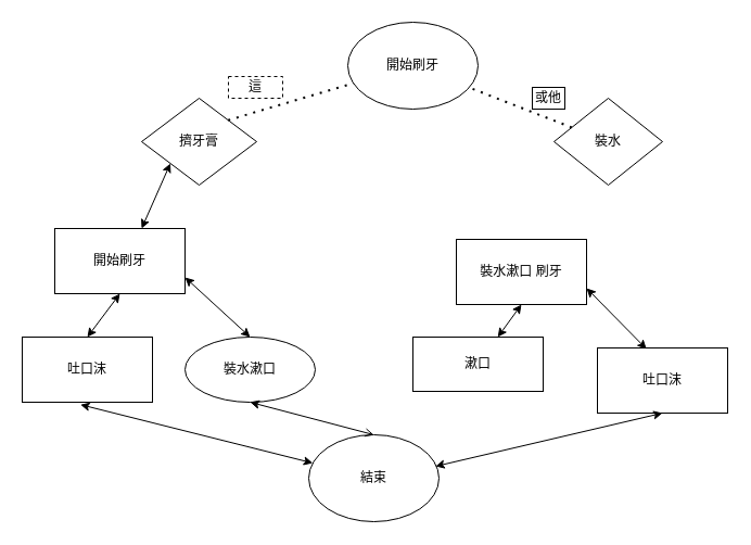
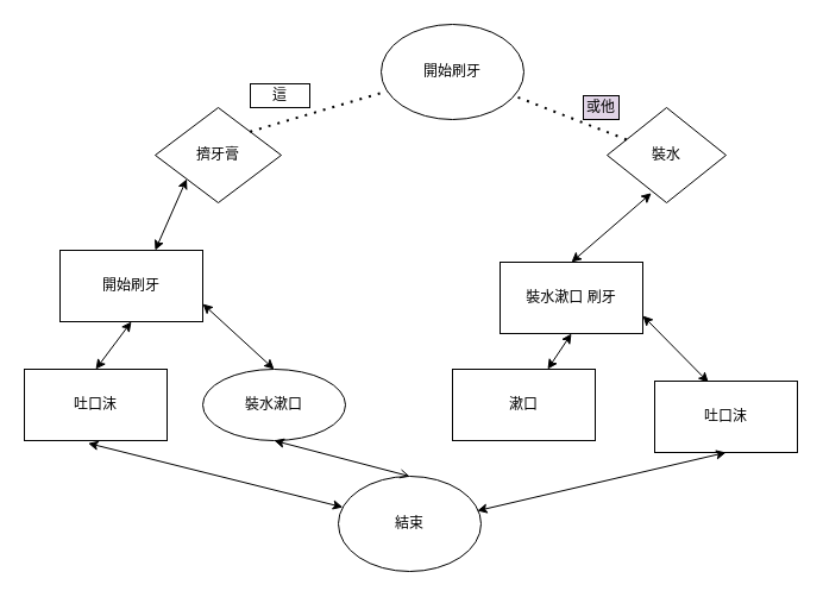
  <mxCell id="0" />
  <mxCell id="1" parent="0" />
  <mxCell id="2" value="開始刷牙" style="ellipse;whiteSpace=wrap;html=1;" vertex="1" parent="1"><mxGeometry x="320" y="20" width="120" height="80" as="geometry" /></mxCell>
  <mxCell id="3" value="擠牙膏" style="rhombus;whiteSpace=wrap;html=1;" vertex="1" parent="1"><mxGeometry x="130" y="90" width="106" height="80" as="geometry" /></mxCell>
  <mxCell id="4" value="" style="endArrow=none;dashed=1;html=1;dashPattern=1 3;strokeWidth=2;rounded=0;" edge="1" parent="1" source="3" target="2"><mxGeometry width="50" height="50" relative="1" as="geometry"><mxPoint x="380" y="370" as="sourcePoint" /><mxPoint x="430" y="320" as="targetPoint" /><Array as="points"><mxPoint x="210" y="110" /></Array></mxGeometry></mxCell>
  <mxCell id="5" value="裝水" style="rhombus;whiteSpace=wrap;html=1;" vertex="1" parent="1"><mxGeometry x="510" y="90" width="100" height="80" as="geometry" /></mxCell>
  <mxCell id="6" value="" style="endArrow=none;dashed=1;html=1;dashPattern=1 3;strokeWidth=2;rounded=0;" edge="1" parent="1" source="5" target="2"><mxGeometry width="50" height="50" relative="1" as="geometry"><mxPoint x="380" y="370" as="sourcePoint" /><mxPoint x="430" y="320" as="targetPoint" /></mxGeometry></mxCell>
- <mxCell id="7" value="這" style="rounded=0;whiteSpace=wrap;html=1;dashed=1;" vertex="1" parent="1"><mxGeometry x="210" y="70" width="50" height="20" as="geometry" /></mxCell>
- <mxCell id="8" value="或他" style="rounded=0;whiteSpace=wrap;html=1;" vertex="1" parent="1"><mxGeometry x="490" y="80" width="30" height="20" as="geometry" /></mxCell>
+ <mxCell id="7" value="這" style="rounded=0;whiteSpace=wrap;html=1;" vertex="1" parent="1"><mxGeometry x="210" y="70" width="50" height="20" as="geometry" /></mxCell>
+ <mxCell id="8" value="或他" style="rounded=0;whiteSpace=wrap;html=1;fillColor=#e1d5e7;" vertex="1" parent="1"><mxGeometry x="490" y="80" width="30" height="20" as="geometry" /></mxCell>
  <mxCell id="9" value="" style="endArrow=classic;startArrow=classic;html=1;rounded=0;entryX=0;entryY=1;entryDx=0;entryDy=0;" edge="1" parent="1" target="3"><mxGeometry width="50" height="50" relative="1" as="geometry"><mxPoint x="130" y="210" as="sourcePoint" /><mxPoint x="430" y="220" as="targetPoint" /></mxGeometry></mxCell>
  <mxCell id="10" value="開始刷牙" style="rounded=0;whiteSpace=wrap;html=1;" vertex="1" parent="1"><mxGeometry x="50" y="210" width="120" height="60" as="geometry" /></mxCell>
  <mxCell id="11" value="" style="endArrow=classic;startArrow=classic;html=1;rounded=0;entryX=0.5;entryY=1;entryDx=0;entryDy=0;exitX=0.5;exitY=0;exitDx=0;exitDy=0;" edge="1" parent="1" source="14" target="10"><mxGeometry width="50" height="50" relative="1" as="geometry"><mxPoint x="90" y="340" as="sourcePoint" /><mxPoint x="430" y="220" as="targetPoint" /></mxGeometry></mxCell>
  <mxCell id="12" value="" style="endArrow=classic;startArrow=classic;html=1;rounded=0;exitX=1;exitY=0.75;exitDx=0;exitDy=0;entryX=0.5;entryY=0;entryDx=0;entryDy=0;" edge="1" parent="1" source="10" target="13"><mxGeometry width="50" height="50" relative="1" as="geometry"><mxPoint x="380" y="270" as="sourcePoint" /><mxPoint x="230" y="330" as="targetPoint" /></mxGeometry></mxCell>
  <mxCell id="13" value="裝水漱口" style="ellipse;whiteSpace=wrap;html=1;" vertex="1" parent="1"><mxGeometry x="170" y="310" width="120" height="60" as="geometry" /></mxCell>
  <mxCell id="14" value="吐口沫" style="rounded=0;whiteSpace=wrap;html=1;" vertex="1" parent="1"><mxGeometry x="20" y="310" width="120" height="60" as="geometry" /></mxCell>
  <mxCell id="15" value="" style="endArrow=classic;startArrow=classic;html=1;rounded=0;exitX=0.447;exitY=1.037;exitDx=0;exitDy=0;exitPerimeter=0;" edge="1" parent="1" source="14" target="16"><mxGeometry width="50" height="50" relative="1" as="geometry"><mxPoint x="380" y="270" as="sourcePoint" /><mxPoint x="230" y="450" as="targetPoint" /></mxGeometry></mxCell>
  <mxCell id="16" value="結束" style="ellipse;whiteSpace=wrap;html=1;" vertex="1" parent="1"><mxGeometry x="284" y="400" width="120" height="80" as="geometry" /></mxCell>
  <mxCell id="17" value="" style="endArrow=open;startArrow=classic;html=1;rounded=0;exitX=0.5;exitY=1;exitDx=0;exitDy=0;entryX=0.5;entryY=0;entryDx=0;entryDy=0;" edge="1" parent="1" source="13" target="16"><mxGeometry width="50" height="50" relative="1" as="geometry"><mxPoint x="380" y="270" as="sourcePoint" /><mxPoint x="430" y="220" as="targetPoint" /></mxGeometry></mxCell>
+ <mxCell id="18" value="" style="endArrow=classic;startArrow=classic;html=1;rounded=0;entryX=0.372;entryY=0.898;entryDx=0;entryDy=0;entryPerimeter=0;exitX=0.5;exitY=0;exitDx=0;exitDy=0;" edge="1" parent="1" source="19" target="5"><mxGeometry width="50" height="50" relative="1" as="geometry"><mxPoint x="520" y="210" as="sourcePoint" /><mxPoint x="430" y="220" as="targetPoint" /></mxGeometry></mxCell>
  <mxCell id="19" value="裝水漱口 刷牙" style="rounded=0;whiteSpace=wrap;html=1;" vertex="1" parent="1"><mxGeometry x="420" y="220" width="120" height="60" as="geometry" /></mxCell>
  <mxCell id="20" value="" style="endArrow=classic;startArrow=classic;html=1;rounded=0;exitX=0.5;exitY=1;exitDx=0;exitDy=0;" edge="1" parent="1" source="19" target="21"><mxGeometry width="50" height="50" relative="1" as="geometry"><mxPoint x="380" y="270" as="sourcePoint" /><mxPoint x="440" y="340" as="targetPoint" /></mxGeometry></mxCell>
- <mxCell id="21" value="漱口" style="rounded=0;whiteSpace=wrap;html=1;" vertex="1" parent="1"><mxGeometry x="380" y="310" width="120" height="50" as="geometry" /></mxCell>
+ <mxCell id="21" value="漱口" style="rounded=0;whiteSpace=wrap;html=1;" vertex="1" parent="1"><mxGeometry x="380" y="310" width="120" height="60" as="geometry" /></mxCell>
  <mxCell id="22" value="" style="endArrow=classic;startArrow=classic;html=1;rounded=0;entryX=1;entryY=0.75;entryDx=0;entryDy=0;exitX=0.377;exitY=0.017;exitDx=0;exitDy=0;exitPerimeter=0;" edge="1" parent="1" source="23" target="19"><mxGeometry width="50" height="50" relative="1" as="geometry"><mxPoint x="590" y="320" as="sourcePoint" /><mxPoint x="430" y="220" as="targetPoint" /></mxGeometry></mxCell>
  <mxCell id="23" value="吐口沫" style="rounded=0;whiteSpace=wrap;html=1;" vertex="1" parent="1"><mxGeometry x="550" y="320" width="120" height="60" as="geometry" /></mxCell>
  <mxCell id="24" value="" style="endArrow=classic;startArrow=classic;html=1;rounded=0;exitX=0.5;exitY=1;exitDx=0;exitDy=0;entryX=0.973;entryY=0.363;entryDx=0;entryDy=0;entryPerimeter=0;" edge="1" parent="1" source="23" target="16"><mxGeometry width="50" height="50" relative="1" as="geometry"><mxPoint x="380" y="270" as="sourcePoint" /><mxPoint x="470" y="290" as="targetPoint" /></mxGeometry></mxCell>
